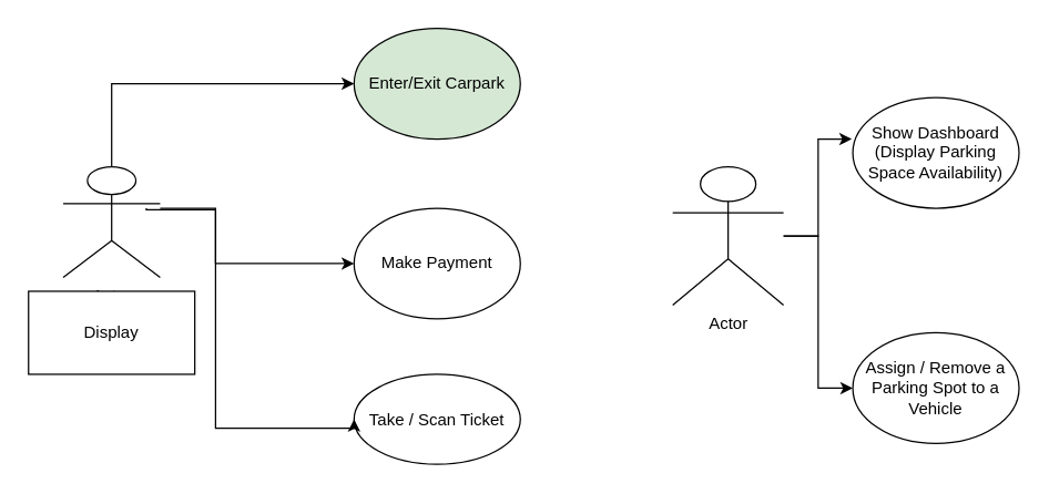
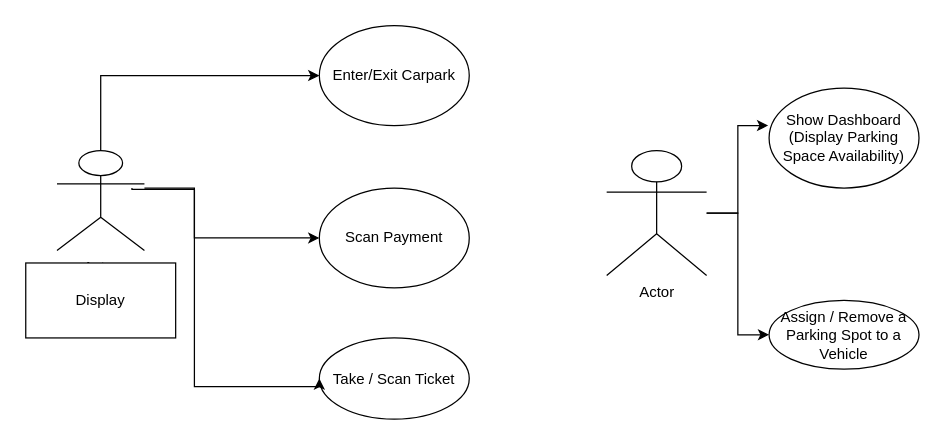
  <mxCell id="0" />
  <mxCell id="1" parent="0" />
  <mxCell id="2" style="edgeStyle=orthogonalEdgeStyle;rounded=0;orthogonalLoop=1;jettySize=auto;html=1;entryX=0;entryY=0.5;entryDx=0;entryDy=0;" edge="1" parent="1" source="3" target="6"><mxGeometry relative="1" as="geometry"><Array as="points"><mxPoint x="155" y="150" /><mxPoint x="155" y="190" /></Array></mxGeometry></mxCell>
  <mxCell id="3" value="Actor" style="shape=umlActor;verticalLabelPosition=bottom;verticalAlign=top;html=1;outlineConnect=0;" vertex="1" parent="1"><mxGeometry x="45" y="120" width="70" height="80" as="geometry" /></mxCell>
  <mxCell id="4" value="Display" style="whiteSpace=wrap;html=1;" vertex="1" parent="1"><mxGeometry x="20" y="210" width="120" height="60" as="geometry" /></mxCell>
- <mxCell id="5" value="Enter/Exit Carpark" style="ellipse;whiteSpace=wrap;html=1;fillColor=#d5e8d4;" vertex="1" parent="1"><mxGeometry x="255" y="20" width="120" height="80" as="geometry" /></mxCell>
- <mxCell id="6" value="Make Payment" style="ellipse;whiteSpace=wrap;html=1;" vertex="1" parent="1"><mxGeometry x="255" y="150" width="120" height="80" as="geometry" /></mxCell>
+ <mxCell id="5" value="Enter/Exit Carpark" style="ellipse;whiteSpace=wrap;html=1;" vertex="1" parent="1"><mxGeometry x="255" y="20" width="120" height="80" as="geometry" /></mxCell>
+ <mxCell id="6" value="Scan Payment" style="ellipse;whiteSpace=wrap;html=1;" vertex="1" parent="1"><mxGeometry x="255" y="150" width="120" height="80" as="geometry" /></mxCell>
  <mxCell id="7" value="Take / Scan Ticket" style="ellipse;whiteSpace=wrap;html=1;" vertex="1" parent="1"><mxGeometry x="255" y="270" width="120" height="65" as="geometry" /></mxCell>
  <mxCell id="8" style="edgeStyle=orthogonalEdgeStyle;rounded=0;orthogonalLoop=1;jettySize=auto;html=1;entryX=0;entryY=0.5;entryDx=0;entryDy=0;" edge="1" parent="1" source="3" target="5"><mxGeometry relative="1" as="geometry"><Array as="points"><mxPoint x="80" y="60" /><mxPoint x="245" y="60" /><mxPoint x="245" y="60" /></Array></mxGeometry></mxCell>
  <mxCell id="9" style="edgeStyle=orthogonalEdgeStyle;rounded=0;orthogonalLoop=1;jettySize=auto;html=1;entryX=0;entryY=0.5;entryDx=0;entryDy=0;" edge="1" parent="1" target="7"><mxGeometry relative="1" as="geometry"><mxPoint x="105" y="150" as="sourcePoint" /><mxPoint x="241.64" y="309.36" as="targetPoint" /><Array as="points"><mxPoint x="105" y="151" /><mxPoint x="155" y="151" /><mxPoint x="155" y="309" /></Array></mxGeometry></mxCell>
  <mxCell id="10" style="edgeStyle=orthogonalEdgeStyle;rounded=0;orthogonalLoop=1;jettySize=auto;html=1;entryX=0;entryY=0.5;entryDx=0;entryDy=0;" edge="1" parent="1" source="11" target="13"><mxGeometry relative="1" as="geometry" /></mxCell>
  <mxCell id="11" value="Actor" style="shape=umlActor;verticalLabelPosition=bottom;verticalAlign=top;html=1;outlineConnect=0;" vertex="1" parent="1"><mxGeometry x="485" y="120" width="80" height="100" as="geometry" /></mxCell>
  <mxCell id="12" value="Show Dashboard&lt;br&gt;(Display Parking Space Availability)" style="ellipse;whiteSpace=wrap;html=1;" vertex="1" parent="1"><mxGeometry x="615" y="70" width="120" height="80" as="geometry" /></mxCell>
- <mxCell id="13" value="Assign / Remove a Parking Spot to a Vehicle" style="ellipse;whiteSpace=wrap;html=1;" vertex="1" parent="1"><mxGeometry x="615" y="240" width="120" height="80" as="geometry" /></mxCell>
+ <mxCell id="13" value="Assign / Remove a Parking Spot to a Vehicle" style="ellipse;whiteSpace=wrap;html=1;" vertex="1" parent="1"><mxGeometry x="615" y="240" width="120" height="55" as="geometry" /></mxCell>
  <mxCell id="14" style="edgeStyle=orthogonalEdgeStyle;rounded=0;orthogonalLoop=1;jettySize=auto;html=1;entryX=-0.006;entryY=0.375;entryDx=0;entryDy=0;entryPerimeter=0;" edge="1" parent="1" source="11" target="12"><mxGeometry relative="1" as="geometry" /></mxCell>
